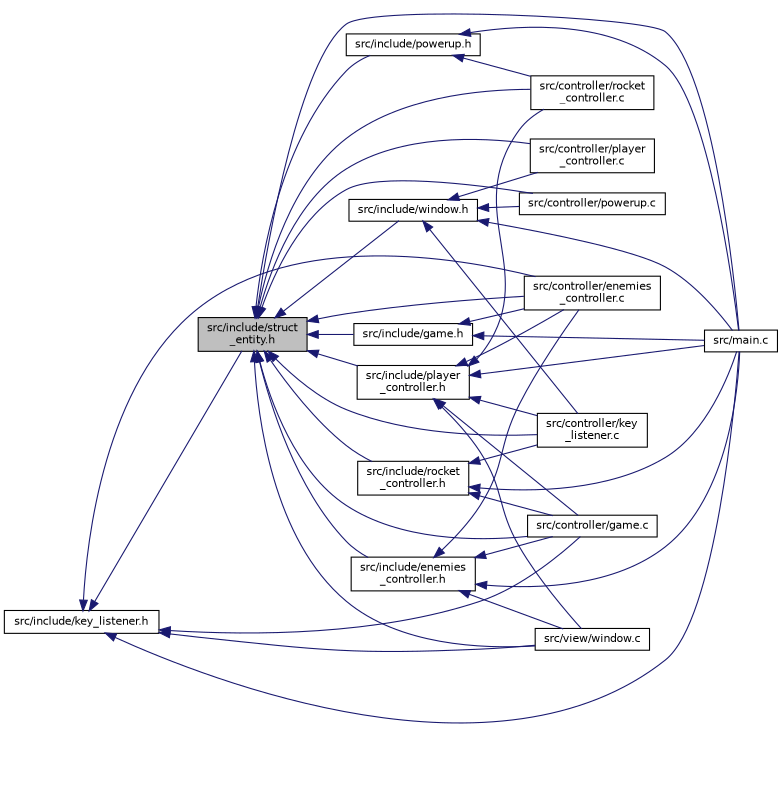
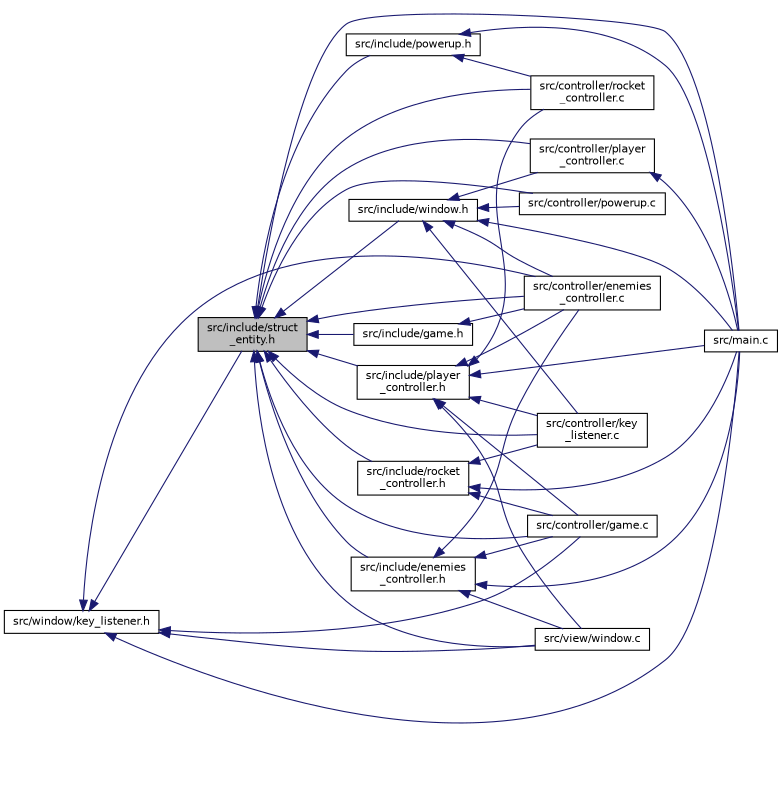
  digraph {
    rankdir=LR
    node [color=black fillcolor=white fontname=Helvetica fontsize=10 shape=record style=filled]
    edge [color=midnightblue dir=back fontname=Helvetica fontsize=10 labelfontname=Helvetica labelfontsize=10 style=solid]
    n1 [fillcolor=grey75 fontcolor=black height=0.2 label="src/include/struct\l_entity.h" width=0.4]
    n2 [height=0.2 label="src/controller/enemies\l_controller.c" width=0.4]
    n3 [height=0.2 label="src/controller/game.c" width=0.4]
    n4 [height=0.2 label="src/main.c" width=0.4]
    n5 [height=0.2 label="src/view/window.c" width=0.4]
    n6 [height=0.2 label="src/include/player\l_controller.h" width=0.4]
    n7 [height=0.2 label="src/controller/key\l_listener.c" width=0.4]
    n8 [height=0.2 label="src/controller/rocket\l_controller.c" width=0.4]
    n9 [height=0.2 label="src/include/window.h" width=0.4]
    n10 [height=0.2 label="src/controller/player\l_controller.c" width=0.4]
    n11 [height=0.2 label="src/controller/powerup.c" width=0.4]
    n12 [height=0.2 label="src/include/game.h" width=0.4]
    n13 [height=0.2 label="src/include/rocket\l_controller.h" width=0.4]
    n14 [height=0.2 label="src/include/enemies\l_controller.h" width=0.4]
    n15 [height=0.2 label="src/include/powerup.h" width=0.4]
-   n16 [height=0.2 label="src/include/key_listener.h" width=0.4]
+   n16 [height=0.2 label="src/window/key_listener.h" width=0.4]
    n1 -> n2
    n1 -> n3
    n1 -> n4
    n1 -> n5
    n1 -> n6
    n1 -> n7
    n1 -> n8
    n1 -> n9
    n1 -> n10
    n1 -> n11
    n1 -> n12
    n1 -> n13
    n1 -> n14
    n1 -> n15
    n6 -> n2
    n6 -> n3
    n6 -> n4
    n6 -> n5
    n6 -> n7
    n6 -> n8
+   n9 -> n2
    n9 -> n4
    n9 -> n7
    n9 -> n10
    n9 -> n11
    n12 -> n2
-   n12 -> n4
+   n10 -> n4
    n13 -> n3
    n13 -> n4
    n13 -> n7
    n14 -> n2
    n14 -> n3
    n14 -> n4
    n14 -> n5
    n15 -> n4
    n15 -> n8
    n16 -> n1
    n16 -> n2
    n16 -> n3
    n16 -> n4
    n16 -> n5
  }
